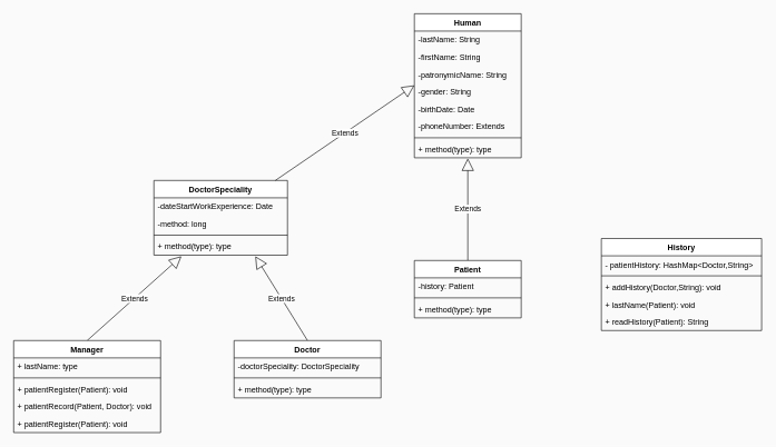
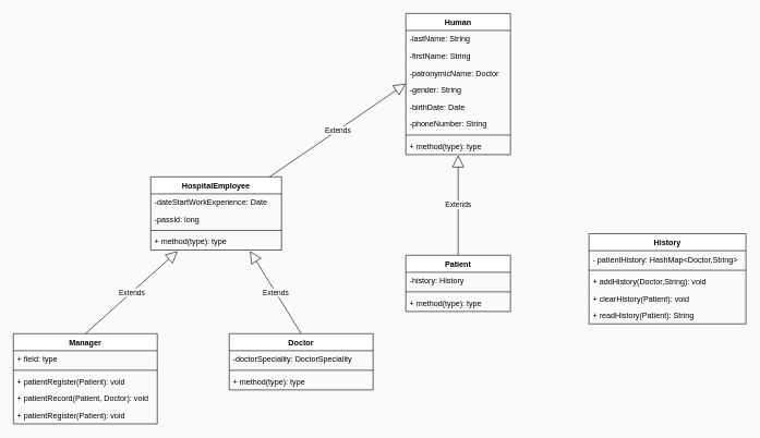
  <mxCell id="0" />
  <mxCell id="1" parent="0" />
  <mxCell id="2" value="Human" style="swimlane;fontStyle=1;align=center;verticalAlign=top;childLayout=stackLayout;horizontal=1;startSize=26;horizontalStack=0;resizeParent=1;resizeParentMax=0;resizeLast=0;collapsible=1;marginBottom=0;" parent="1" vertex="1"><mxGeometry x="620" y="20" width="160" height="216" as="geometry" /></mxCell>
  <mxCell id="3" value="-lastName: String" style="text;strokeColor=none;fillColor=none;align=left;verticalAlign=top;spacingLeft=4;spacingRight=4;overflow=hidden;rotatable=0;points=[[0,0.5],[1,0.5]];portConstraint=eastwest;" parent="2" vertex="1"><mxGeometry y="26" width="160" height="26" as="geometry" /></mxCell>
  <mxCell id="4" value="-firstName: String" style="text;strokeColor=none;fillColor=none;align=left;verticalAlign=top;spacingLeft=4;spacingRight=4;overflow=hidden;rotatable=0;points=[[0,0.5],[1,0.5]];portConstraint=eastwest;" parent="2" vertex="1"><mxGeometry y="52" width="160" height="26" as="geometry" /></mxCell>
- <mxCell id="5" value="-patronymicName: String" style="text;strokeColor=none;fillColor=none;align=left;verticalAlign=top;spacingLeft=4;spacingRight=4;overflow=hidden;rotatable=0;points=[[0,0.5],[1,0.5]];portConstraint=eastwest;" parent="2" vertex="1"><mxGeometry y="78" width="160" height="26" as="geometry" /></mxCell>
+ <mxCell id="5" value="-patronymicName: Doctor" style="text;strokeColor=none;fillColor=none;align=left;verticalAlign=top;spacingLeft=4;spacingRight=4;overflow=hidden;rotatable=0;points=[[0,0.5],[1,0.5]];portConstraint=eastwest;" parent="2" vertex="1"><mxGeometry y="78" width="160" height="26" as="geometry" /></mxCell>
  <mxCell id="6" value="-gender: String" style="text;strokeColor=none;fillColor=none;align=left;verticalAlign=top;spacingLeft=4;spacingRight=4;overflow=hidden;rotatable=0;points=[[0,0.5],[1,0.5]];portConstraint=eastwest;" parent="2" vertex="1"><mxGeometry y="104" width="160" height="26" as="geometry" /></mxCell>
  <mxCell id="7" value="-birthDate: Date" style="text;strokeColor=none;fillColor=none;align=left;verticalAlign=top;spacingLeft=4;spacingRight=4;overflow=hidden;rotatable=0;points=[[0,0.5],[1,0.5]];portConstraint=eastwest;" parent="2" vertex="1"><mxGeometry y="130" width="160" height="26" as="geometry" /></mxCell>
- <mxCell id="8" value="-phoneNumber: Extends" style="text;strokeColor=none;fillColor=none;align=left;verticalAlign=top;spacingLeft=4;spacingRight=4;overflow=hidden;rotatable=0;points=[[0,0.5],[1,0.5]];portConstraint=eastwest;" parent="2" vertex="1"><mxGeometry y="156" width="160" height="26" as="geometry" /></mxCell>
+ <mxCell id="8" value="-phoneNumber: String" style="text;strokeColor=none;fillColor=none;align=left;verticalAlign=top;spacingLeft=4;spacingRight=4;overflow=hidden;rotatable=0;points=[[0,0.5],[1,0.5]];portConstraint=eastwest;" parent="2" vertex="1"><mxGeometry y="156" width="160" height="26" as="geometry" /></mxCell>
  <mxCell id="9" value="" style="line;strokeWidth=1;fillColor=none;align=left;verticalAlign=middle;spacingTop=-1;spacingLeft=3;spacingRight=3;rotatable=0;labelPosition=right;points=[];portConstraint=eastwest;" parent="2" vertex="1"><mxGeometry y="182" width="160" height="8" as="geometry" /></mxCell>
  <mxCell id="10" value="+ method(type): type" style="text;strokeColor=none;fillColor=none;align=left;verticalAlign=top;spacingLeft=4;spacingRight=4;overflow=hidden;rotatable=0;points=[[0,0.5],[1,0.5]];portConstraint=eastwest;" parent="2" vertex="1"><mxGeometry y="190" width="160" height="26" as="geometry" /></mxCell>
  <mxCell id="11" value="Extends" style="endArrow=block;endSize=16;endFill=0;html=1;entryX=0.5;entryY=1.038;entryDx=0;entryDy=0;entryPerimeter=0;exitX=0.5;exitY=0;exitDx=0;exitDy=0;" edge="1" parent="1" source="12" target="10"><mxGeometry width="160" relative="1" as="geometry"><mxPoint x="570" y="340" as="sourcePoint" /><mxPoint x="730" y="340" as="targetPoint" /></mxGeometry></mxCell>
  <mxCell id="12" value="Patient" style="swimlane;fontStyle=1;align=center;verticalAlign=top;childLayout=stackLayout;horizontal=1;startSize=26;horizontalStack=0;resizeParent=1;resizeParentMax=0;resizeLast=0;collapsible=1;marginBottom=0;" vertex="1" parent="1"><mxGeometry x="620" y="390" width="160" height="86" as="geometry" /></mxCell>
- <mxCell id="13" value="-history: Patient" style="text;strokeColor=none;fillColor=none;align=left;verticalAlign=top;spacingLeft=4;spacingRight=4;overflow=hidden;rotatable=0;points=[[0,0.5],[1,0.5]];portConstraint=eastwest;" vertex="1" parent="12"><mxGeometry y="26" width="160" height="26" as="geometry" /></mxCell>
+ <mxCell id="13" value="-history: History" style="text;strokeColor=none;fillColor=none;align=left;verticalAlign=top;spacingLeft=4;spacingRight=4;overflow=hidden;rotatable=0;points=[[0,0.5],[1,0.5]];portConstraint=eastwest;" vertex="1" parent="12"><mxGeometry y="26" width="160" height="26" as="geometry" /></mxCell>
  <mxCell id="14" value="" style="line;strokeWidth=1;fillColor=none;align=left;verticalAlign=middle;spacingTop=-1;spacingLeft=3;spacingRight=3;rotatable=0;labelPosition=right;points=[];portConstraint=eastwest;" vertex="1" parent="12"><mxGeometry y="52" width="160" height="8" as="geometry" /></mxCell>
  <mxCell id="15" value="+ method(type): type" style="text;strokeColor=none;fillColor=none;align=left;verticalAlign=top;spacingLeft=4;spacingRight=4;overflow=hidden;rotatable=0;points=[[0,0.5],[1,0.5]];portConstraint=eastwest;" vertex="1" parent="12"><mxGeometry y="60" width="160" height="26" as="geometry" /></mxCell>
- <mxCell id="16" value="DoctorSpeciality" style="swimlane;fontStyle=1;align=center;verticalAlign=top;childLayout=stackLayout;horizontal=1;startSize=26;horizontalStack=0;resizeParent=1;resizeParentMax=0;resizeLast=0;collapsible=1;marginBottom=0;" vertex="1" parent="1"><mxGeometry x="230" y="270" width="200" height="112" as="geometry" /></mxCell>
+ <mxCell id="16" value="HospitalEmployee" style="swimlane;fontStyle=1;align=center;verticalAlign=top;childLayout=stackLayout;horizontal=1;startSize=26;horizontalStack=0;resizeParent=1;resizeParentMax=0;resizeLast=0;collapsible=1;marginBottom=0;" vertex="1" parent="1"><mxGeometry x="230" y="270" width="200" height="112" as="geometry" /></mxCell>
  <mxCell id="17" value="-dateStartWorkExperience: Date" style="text;strokeColor=none;fillColor=none;align=left;verticalAlign=top;spacingLeft=4;spacingRight=4;overflow=hidden;rotatable=0;points=[[0,0.5],[1,0.5]];portConstraint=eastwest;" vertex="1" parent="16"><mxGeometry y="26" width="200" height="26" as="geometry" /></mxCell>
- <mxCell id="18" value="-method: long" style="text;strokeColor=none;fillColor=none;align=left;verticalAlign=top;spacingLeft=4;spacingRight=4;overflow=hidden;rotatable=0;points=[[0,0.5],[1,0.5]];portConstraint=eastwest;" vertex="1" parent="16"><mxGeometry y="52" width="200" height="26" as="geometry" /></mxCell>
+ <mxCell id="18" value="-passId: long" style="text;strokeColor=none;fillColor=none;align=left;verticalAlign=top;spacingLeft=4;spacingRight=4;overflow=hidden;rotatable=0;points=[[0,0.5],[1,0.5]];portConstraint=eastwest;" vertex="1" parent="16"><mxGeometry y="52" width="200" height="26" as="geometry" /></mxCell>
  <mxCell id="19" value="" style="line;strokeWidth=1;fillColor=none;align=left;verticalAlign=middle;spacingTop=-1;spacingLeft=3;spacingRight=3;rotatable=0;labelPosition=right;points=[];portConstraint=eastwest;" vertex="1" parent="16"><mxGeometry y="78" width="200" height="8" as="geometry" /></mxCell>
  <mxCell id="20" value="+ method(type): type" style="text;strokeColor=none;fillColor=none;align=left;verticalAlign=top;spacingLeft=4;spacingRight=4;overflow=hidden;rotatable=0;points=[[0,0.5],[1,0.5]];portConstraint=eastwest;" vertex="1" parent="16"><mxGeometry y="86" width="200" height="26" as="geometry" /></mxCell>
  <mxCell id="21" value="Extends" style="endArrow=block;endSize=16;endFill=0;html=1;" edge="1" parent="1" source="16"><mxGeometry width="160" relative="1" as="geometry"><mxPoint x="350" y="127" as="sourcePoint" /><mxPoint x="620" y="127.41" as="targetPoint" /></mxGeometry></mxCell>
  <mxCell id="22" value="Extends" style="endArrow=block;endSize=16;endFill=0;html=1;entryX=0.759;entryY=1.063;entryDx=0;entryDy=0;entryPerimeter=0;exitX=0.5;exitY=0;exitDx=0;exitDy=0;" edge="1" parent="1" source="23" target="20"><mxGeometry width="160" relative="1" as="geometry"><mxPoint x="880" y="500" as="sourcePoint" /><mxPoint x="1040" y="500" as="targetPoint" /><Array as="points" /></mxGeometry></mxCell>
  <mxCell id="23" value="Doctor" style="swimlane;fontStyle=1;align=center;verticalAlign=top;childLayout=stackLayout;horizontal=1;startSize=26;horizontalStack=0;resizeParent=1;resizeParentMax=0;resizeLast=0;collapsible=1;marginBottom=0;" vertex="1" parent="1"><mxGeometry x="350" y="510" width="220" height="86" as="geometry" /></mxCell>
  <mxCell id="24" value="-doctorSpeciality: DoctorSpeciality" style="text;strokeColor=none;fillColor=none;align=left;verticalAlign=top;spacingLeft=4;spacingRight=4;overflow=hidden;rotatable=0;points=[[0,0.5],[1,0.5]];portConstraint=eastwest;" vertex="1" parent="23"><mxGeometry y="26" width="220" height="26" as="geometry" /></mxCell>
  <mxCell id="25" value="" style="line;strokeWidth=1;fillColor=none;align=left;verticalAlign=middle;spacingTop=-1;spacingLeft=3;spacingRight=3;rotatable=0;labelPosition=right;points=[];portConstraint=eastwest;" vertex="1" parent="23"><mxGeometry y="52" width="220" height="8" as="geometry" /></mxCell>
  <mxCell id="26" value="+ method(type): type" style="text;strokeColor=none;fillColor=none;align=left;verticalAlign=top;spacingLeft=4;spacingRight=4;overflow=hidden;rotatable=0;points=[[0,0.5],[1,0.5]];portConstraint=eastwest;" vertex="1" parent="23"><mxGeometry y="60" width="220" height="26" as="geometry" /></mxCell>
  <mxCell id="27" value="Extends" style="endArrow=block;endSize=16;endFill=0;html=1;entryX=0.206;entryY=1.063;entryDx=0;entryDy=0;entryPerimeter=0;exitX=0.5;exitY=0;exitDx=0;exitDy=0;" edge="1" parent="1" source="28" target="20"><mxGeometry width="160" relative="1" as="geometry"><mxPoint x="450" y="500" as="sourcePoint" /><mxPoint x="610" y="500" as="targetPoint" /></mxGeometry></mxCell>
  <mxCell id="28" value="Manager" style="swimlane;fontStyle=1;align=center;verticalAlign=top;childLayout=stackLayout;horizontal=1;startSize=26;horizontalStack=0;resizeParent=1;resizeParentMax=0;resizeLast=0;collapsible=1;marginBottom=0;" vertex="1" parent="1"><mxGeometry x="20" y="510" width="220" height="138" as="geometry" /></mxCell>
- <mxCell id="29" value="+ lastName: type" style="text;strokeColor=none;fillColor=none;align=left;verticalAlign=top;spacingLeft=4;spacingRight=4;overflow=hidden;rotatable=0;points=[[0,0.5],[1,0.5]];portConstraint=eastwest;" vertex="1" parent="28"><mxGeometry y="26" width="220" height="26" as="geometry" /></mxCell>
+ <mxCell id="29" value="+ field: type" style="text;strokeColor=none;fillColor=none;align=left;verticalAlign=top;spacingLeft=4;spacingRight=4;overflow=hidden;rotatable=0;points=[[0,0.5],[1,0.5]];portConstraint=eastwest;" vertex="1" parent="28"><mxGeometry y="26" width="220" height="26" as="geometry" /></mxCell>
  <mxCell id="30" value="" style="line;strokeWidth=1;fillColor=none;align=left;verticalAlign=middle;spacingTop=-1;spacingLeft=3;spacingRight=3;rotatable=0;labelPosition=right;points=[];portConstraint=eastwest;" vertex="1" parent="28"><mxGeometry y="52" width="220" height="8" as="geometry" /></mxCell>
  <mxCell id="31" value="+ patientRegister(Patient): void" style="text;strokeColor=none;fillColor=none;align=left;verticalAlign=top;spacingLeft=4;spacingRight=4;overflow=hidden;rotatable=0;points=[[0,0.5],[1,0.5]];portConstraint=eastwest;" vertex="1" parent="28"><mxGeometry y="60" width="220" height="26" as="geometry" /></mxCell>
  <mxCell id="32" value="+ patientRecord(Patient, Doctor): void" style="text;strokeColor=none;fillColor=none;align=left;verticalAlign=top;spacingLeft=4;spacingRight=4;overflow=hidden;rotatable=0;points=[[0,0.5],[1,0.5]];portConstraint=eastwest;" vertex="1" parent="28"><mxGeometry y="86" width="220" height="26" as="geometry" /></mxCell>
  <mxCell id="33" value="+ patientRegister(Patient): void" style="text;strokeColor=none;fillColor=none;align=left;verticalAlign=top;spacingLeft=4;spacingRight=4;overflow=hidden;rotatable=0;points=[[0,0.5],[1,0.5]];portConstraint=eastwest;" vertex="1" parent="28"><mxGeometry y="112" width="220" height="26" as="geometry" /></mxCell>
  <mxCell id="34" value="History" style="swimlane;fontStyle=1;align=center;verticalAlign=top;childLayout=stackLayout;horizontal=1;startSize=26;horizontalStack=0;resizeParent=1;resizeParentMax=0;resizeLast=0;collapsible=1;marginBottom=0;" vertex="1" parent="1"><mxGeometry x="900" y="357" width="240" height="138" as="geometry" /></mxCell>
  <mxCell id="35" value="- patientHistory: HashMap&lt;Doctor,String&gt;" style="text;strokeColor=none;fillColor=none;align=left;verticalAlign=top;spacingLeft=4;spacingRight=4;overflow=hidden;rotatable=0;points=[[0,0.5],[1,0.5]];portConstraint=eastwest;" vertex="1" parent="34"><mxGeometry y="26" width="240" height="26" as="geometry" /></mxCell>
  <mxCell id="36" value="" style="line;strokeWidth=1;fillColor=none;align=left;verticalAlign=middle;spacingTop=-1;spacingLeft=3;spacingRight=3;rotatable=0;labelPosition=right;points=[];portConstraint=eastwest;" vertex="1" parent="34"><mxGeometry y="52" width="240" height="8" as="geometry" /></mxCell>
  <mxCell id="37" value="+ addHistory(Doctor,String): void" style="text;strokeColor=none;fillColor=none;align=left;verticalAlign=top;spacingLeft=4;spacingRight=4;overflow=hidden;rotatable=0;points=[[0,0.5],[1,0.5]];portConstraint=eastwest;" vertex="1" parent="34"><mxGeometry y="60" width="240" height="26" as="geometry" /></mxCell>
- <mxCell id="38" value="+ lastName(Patient): void" style="text;strokeColor=none;fillColor=none;align=left;verticalAlign=top;spacingLeft=4;spacingRight=4;overflow=hidden;rotatable=0;points=[[0,0.5],[1,0.5]];portConstraint=eastwest;" vertex="1" parent="34"><mxGeometry y="86" width="240" height="26" as="geometry" /></mxCell>
+ <mxCell id="38" value="+ clearHistory(Patient): void" style="text;strokeColor=none;fillColor=none;align=left;verticalAlign=top;spacingLeft=4;spacingRight=4;overflow=hidden;rotatable=0;points=[[0,0.5],[1,0.5]];portConstraint=eastwest;" vertex="1" parent="34"><mxGeometry y="86" width="240" height="26" as="geometry" /></mxCell>
  <mxCell id="39" value="+ readHistory(Patient): String" style="text;strokeColor=none;fillColor=none;align=left;verticalAlign=top;spacingLeft=4;spacingRight=4;overflow=hidden;rotatable=0;points=[[0,0.5],[1,0.5]];portConstraint=eastwest;" vertex="1" parent="34"><mxGeometry y="112" width="240" height="26" as="geometry" /></mxCell>
